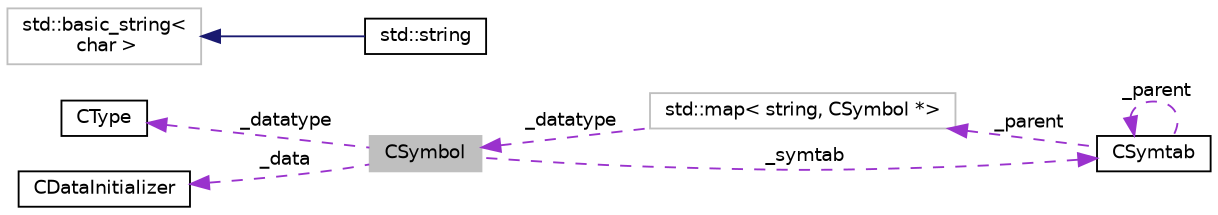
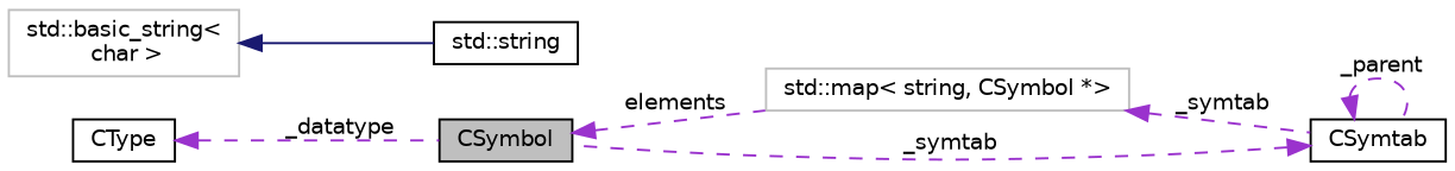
  digraph {
    rankdir=LR
    node [color=black fillcolor=white fontname=Helvetica fontsize=10 shape=record style=filled]
    edge [color=darkorchid3 dir=back fontname=Helvetica fontsize=10 labelfontname=Helvetica labelfontsize=10 style=dashed]
-   n1 [color=grey75 fillcolor=grey75 fontcolor=black height=0.2 label=CSymbol width=0.4]
+   n1 [fillcolor=grey75 fontcolor=black height=0.2 label=CSymbol width=0.4]
    n2 [color=grey75 height=0.2 label="std::map\< string, CSymbol *\>" width=0.4]
    n3 [height=0.2 label=CSymtab width=0.4]
    n4 [height=0.2 label="std::string" width=0.4]
    n5 [color=grey75 height=0.2 label="std::basic_string\<\l char \>" width=0.4]
    n6 [height=0.2 label=CType width=0.4]
-   n7 [height=0.2 label=CDataInitializer width=0.4]
-   n1 -> n2 [label=" _datatype"]
-   n2 -> n3 [label=" _parent"]
+   n1 -> n2 [label=" elements"]
+   n2 -> n3 [label=" _symtab"]
    n3 -> n1 [label=" _symtab"]
    n3 -> n3 [label=" _parent"]
    n5 -> n4 [color=midnightblue style=solid]
    n6 -> n1 [label=" _datatype"]
-   n7 -> n1 [label=" _data"]
  }
